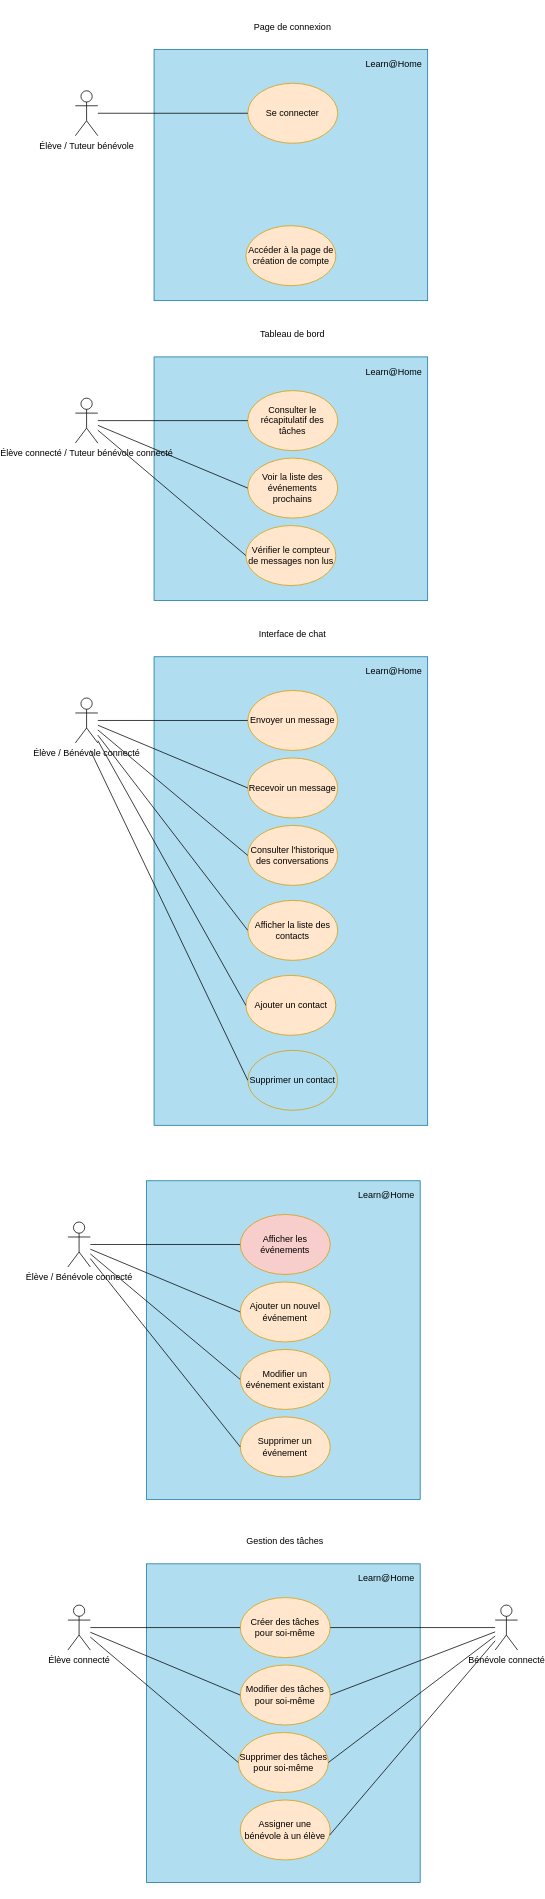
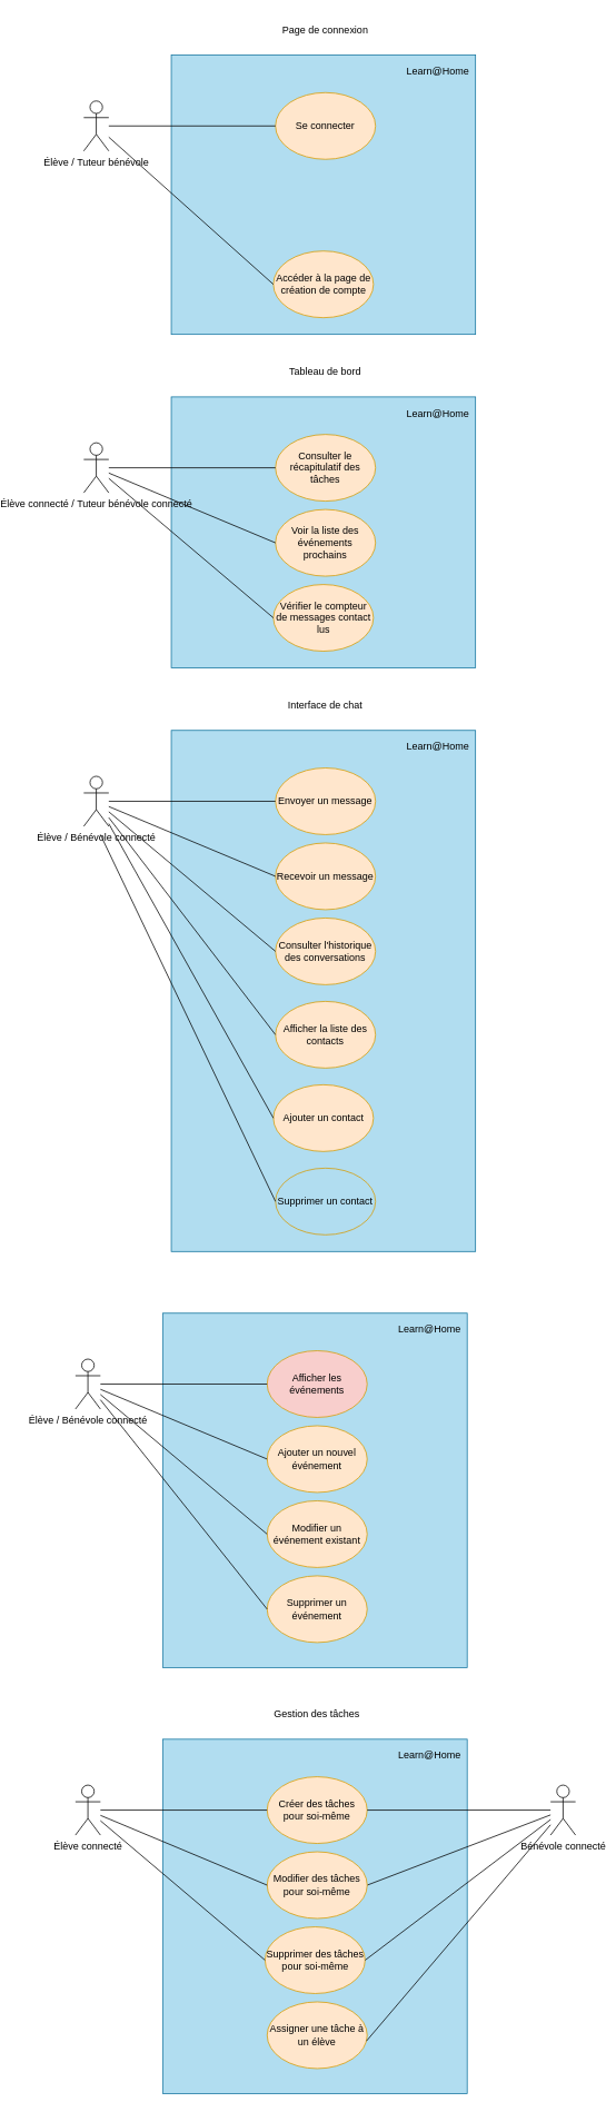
  <mxCell id="0" />
  <mxCell id="1" parent="0" />
  <mxCell id="2" value="" style="rounded=0;whiteSpace=wrap;html=1;fillColor=#b1ddf0;strokeColor=#10739e;fillOpacity=100;noLabel=0;" parent="1" vertex="1"><mxGeometry x="135" y="65" width="365" height="335" as="geometry" /></mxCell>
  <mxCell id="3" value="Élève / Tuteur bénévole" style="shape=umlActor;verticalLabelPosition=bottom;verticalAlign=top;html=1;outlineConnect=0;" parent="1" vertex="1"><mxGeometry x="30" y="120" width="30" height="60" as="geometry" /></mxCell>
  <mxCell id="4" value="Page de connexion" style="text;html=1;strokeColor=none;fillColor=none;align=center;verticalAlign=middle;whiteSpace=wrap;rounded=0;" parent="1" vertex="1"><mxGeometry x="245" y="20" width="150" height="30" as="geometry" /></mxCell>
  <mxCell id="5" value="Se connecter" style="ellipse;whiteSpace=wrap;html=1;fillColor=#ffe6cc;strokeColor=#d79b00;" parent="1" vertex="1"><mxGeometry x="260" y="110" width="120" height="80" as="geometry" /></mxCell>
  <mxCell id="6" value="Accéder à la page de création de compte" style="ellipse;whiteSpace=wrap;html=1;fillColor=#ffe6cc;strokeColor=#d79b00;" parent="1" vertex="1"><mxGeometry x="257.5" y="300" width="120" height="80" as="geometry" /></mxCell>
  <mxCell id="7" value="Learn@Home" style="text;html=1;strokeColor=none;fillColor=none;align=center;verticalAlign=middle;whiteSpace=wrap;rounded=0;" parent="1" vertex="1"><mxGeometry x="410" y="70" width="90" height="30" as="geometry" /></mxCell>
  <mxCell id="8" value="" style="endArrow=none;html=1;rounded=0;exitX=0;exitY=0.5;exitDx=0;exitDy=0;" parent="1" source="5" target="3" edge="1"><mxGeometry width="50" height="50" relative="1" as="geometry"><mxPoint x="310" y="300" as="sourcePoint" /><mxPoint x="100" y="150" as="targetPoint" /></mxGeometry></mxCell>
+ <mxCell id="9" value="" style="endArrow=none;html=1;rounded=0;exitX=0;exitY=0.5;exitDx=0;exitDy=0;" parent="1" source="6" target="3" edge="1"><mxGeometry width="50" height="50" relative="1" as="geometry"><mxPoint x="310" y="300" as="sourcePoint" /><mxPoint x="360" y="250" as="targetPoint" /></mxGeometry></mxCell>
  <mxCell id="10" value="" style="rounded=0;whiteSpace=wrap;html=1;fillColor=#b1ddf0;strokeColor=#10739e;fillOpacity=100;noLabel=0;" parent="1" vertex="1"><mxGeometry x="135" y="475" width="365" height="325" as="geometry" /></mxCell>
  <mxCell id="11" value="Tableau de bord" style="text;html=1;strokeColor=none;fillColor=none;align=center;verticalAlign=middle;whiteSpace=wrap;rounded=0;" parent="1" vertex="1"><mxGeometry x="245" y="430" width="150" height="30" as="geometry" /></mxCell>
  <mxCell id="12" value="Consulter le récapitulatif des tâches" style="ellipse;whiteSpace=wrap;html=1;fillColor=#ffe6cc;strokeColor=#d79b00;" parent="1" vertex="1"><mxGeometry x="260" y="520" width="120" height="80" as="geometry" /></mxCell>
  <mxCell id="13" value="Voir la liste des événements prochains" style="ellipse;whiteSpace=wrap;html=1;fillColor=#ffe6cc;strokeColor=#d79b00;" parent="1" vertex="1"><mxGeometry x="260" y="610" width="120" height="80" as="geometry" /></mxCell>
- <mxCell id="14" value="Vérifier le compteur de messages non lus" style="ellipse;whiteSpace=wrap;html=1;fillColor=#ffe6cc;strokeColor=#d79b00;" parent="1" vertex="1"><mxGeometry x="257.5" y="700" width="120" height="80" as="geometry" /></mxCell>
+ <mxCell id="14" value="Vérifier le compteur de messages contact lus" style="ellipse;whiteSpace=wrap;html=1;fillColor=#ffe6cc;strokeColor=#d79b00;" parent="1" vertex="1"><mxGeometry x="257.5" y="700" width="120" height="80" as="geometry" /></mxCell>
  <mxCell id="15" value="Learn@Home" style="text;html=1;strokeColor=none;fillColor=none;align=center;verticalAlign=middle;whiteSpace=wrap;rounded=0;" parent="1" vertex="1"><mxGeometry x="410" y="480" width="90" height="30" as="geometry" /></mxCell>
  <mxCell id="16" value="" style="endArrow=none;html=1;rounded=0;exitX=0;exitY=0.5;exitDx=0;exitDy=0;" parent="1" source="12" target="19" edge="1"><mxGeometry width="50" height="50" relative="1" as="geometry"><mxPoint x="310" y="710" as="sourcePoint" /><mxPoint x="100" y="560" as="targetPoint" /></mxGeometry></mxCell>
  <mxCell id="17" value="" style="endArrow=none;html=1;rounded=0;entryX=0;entryY=0.5;entryDx=0;entryDy=0;" parent="1" source="19" target="13" edge="1"><mxGeometry width="50" height="50" relative="1" as="geometry"><mxPoint x="310" y="710" as="sourcePoint" /><mxPoint x="360" y="660" as="targetPoint" /></mxGeometry></mxCell>
  <mxCell id="18" value="" style="endArrow=none;html=1;rounded=0;exitX=0;exitY=0.5;exitDx=0;exitDy=0;" parent="1" source="14" target="19" edge="1"><mxGeometry width="50" height="50" relative="1" as="geometry"><mxPoint x="310" y="710" as="sourcePoint" /><mxPoint x="360" y="660" as="targetPoint" /></mxGeometry></mxCell>
  <mxCell id="19" value="&lt;div&gt;Élève connecté / Tuteur bénévole connecté&lt;br&gt;&lt;/div&gt;" style="shape=umlActor;verticalLabelPosition=bottom;verticalAlign=top;html=1;outlineConnect=0;" parent="1" vertex="1"><mxGeometry x="30" y="530" width="30" height="60" as="geometry" /></mxCell>
  <mxCell id="20" value="" style="rounded=0;whiteSpace=wrap;html=1;fillColor=#b1ddf0;strokeColor=#10739e;fillOpacity=100;noLabel=0;" parent="1" vertex="1"><mxGeometry x="135" y="875" width="365" height="625" as="geometry" /></mxCell>
  <mxCell id="21" value="Interface de chat" style="text;html=1;strokeColor=none;fillColor=none;align=center;verticalAlign=middle;whiteSpace=wrap;rounded=0;" parent="1" vertex="1"><mxGeometry x="245" y="830" width="150" height="30" as="geometry" /></mxCell>
  <mxCell id="22" value="Envoyer un message" style="ellipse;whiteSpace=wrap;html=1;fillColor=#ffe6cc;strokeColor=#d79b00;" parent="1" vertex="1"><mxGeometry x="260" y="920" width="120" height="80" as="geometry" /></mxCell>
  <mxCell id="23" value="Recevoir un message" style="ellipse;whiteSpace=wrap;html=1;fillColor=#ffe6cc;strokeColor=#d79b00;" parent="1" vertex="1"><mxGeometry x="260" y="1010" width="120" height="80" as="geometry" /></mxCell>
  <mxCell id="24" value="Consulter l'historique des conversations" style="ellipse;whiteSpace=wrap;html=1;fillColor=#ffe6cc;strokeColor=#d79b00;" parent="1" vertex="1"><mxGeometry x="260" y="1100" width="120" height="80" as="geometry" /></mxCell>
  <mxCell id="25" value="Learn@Home" style="text;html=1;strokeColor=none;fillColor=none;align=center;verticalAlign=middle;whiteSpace=wrap;rounded=0;" parent="1" vertex="1"><mxGeometry x="410" y="880" width="90" height="30" as="geometry" /></mxCell>
  <mxCell id="26" value="" style="endArrow=none;html=1;rounded=0;exitX=0;exitY=0.5;exitDx=0;exitDy=0;" parent="1" source="22" target="29" edge="1"><mxGeometry width="50" height="50" relative="1" as="geometry"><mxPoint x="310" y="1110" as="sourcePoint" /><mxPoint x="100" y="960" as="targetPoint" /></mxGeometry></mxCell>
  <mxCell id="27" value="" style="endArrow=none;html=1;rounded=0;entryX=0;entryY=0.5;entryDx=0;entryDy=0;" parent="1" source="29" target="23" edge="1"><mxGeometry width="50" height="50" relative="1" as="geometry"><mxPoint x="310" y="1110" as="sourcePoint" /><mxPoint x="360" y="1060" as="targetPoint" /></mxGeometry></mxCell>
  <mxCell id="28" value="" style="endArrow=none;html=1;rounded=0;exitX=0;exitY=0.5;exitDx=0;exitDy=0;" parent="1" source="24" target="29" edge="1"><mxGeometry width="50" height="50" relative="1" as="geometry"><mxPoint x="310" y="1110" as="sourcePoint" /><mxPoint x="360" y="1060" as="targetPoint" /></mxGeometry></mxCell>
  <mxCell id="29" value="&lt;div&gt;Élève / Bénévole connecté&lt;br&gt;&lt;/div&gt;" style="shape=umlActor;verticalLabelPosition=bottom;verticalAlign=top;html=1;outlineConnect=0;" parent="1" vertex="1"><mxGeometry x="30" y="930" width="30" height="60" as="geometry" /></mxCell>
  <mxCell id="30" value="Ajouter un contact" style="ellipse;whiteSpace=wrap;html=1;fillColor=#ffe6cc;strokeColor=#d79b00;" parent="1" vertex="1"><mxGeometry x="257.5" y="1300" width="120" height="80" as="geometry" /></mxCell>
  <mxCell id="31" value="" style="endArrow=none;html=1;rounded=0;exitX=0;exitY=0.5;exitDx=0;exitDy=0;" parent="1" source="30" target="29" edge="1"><mxGeometry width="50" height="50" relative="1" as="geometry"><mxPoint x="245" y="1314" as="sourcePoint" /><mxPoint x="45" y="1100" as="targetPoint" /></mxGeometry></mxCell>
  <mxCell id="32" value="Supprimer un contact" style="ellipse;whiteSpace=wrap;html=1;fillColor=#b1ddf0;strokeColor=#d79b00;" parent="1" vertex="1"><mxGeometry x="260" y="1400" width="120" height="80" as="geometry" /></mxCell>
  <mxCell id="33" value="" style="endArrow=none;html=1;rounded=0;exitX=0;exitY=0.5;exitDx=0;exitDy=0;" parent="1" source="32" edge="1"><mxGeometry width="50" height="50" relative="1" as="geometry"><mxPoint x="240" y="1320" as="sourcePoint" /><mxPoint x="50" y="1000" as="targetPoint" /></mxGeometry></mxCell>
  <mxCell id="34" value="" style="rounded=0;whiteSpace=wrap;html=1;fillColor=#b1ddf0;strokeColor=#10739e;fillOpacity=100;noLabel=0;" parent="1" vertex="1"><mxGeometry x="125" y="1574" width="365" height="425" as="geometry" /></mxCell>
  <mxCell id="35" value="Afficher les événements" style="ellipse;whiteSpace=wrap;html=1;fillColor=#f8cecc;strokeColor=#d79b00;" parent="1" vertex="1"><mxGeometry x="250" y="1619" width="120" height="80" as="geometry" /></mxCell>
  <mxCell id="36" value="Ajouter un nouvel événement" style="ellipse;whiteSpace=wrap;html=1;fillColor=#ffe6cc;strokeColor=#d79b00;" parent="1" vertex="1"><mxGeometry x="250" y="1709" width="120" height="80" as="geometry" /></mxCell>
  <mxCell id="37" value="Modifier un événement existant" style="ellipse;whiteSpace=wrap;html=1;fillColor=#ffe6cc;strokeColor=#d79b00;" parent="1" vertex="1"><mxGeometry x="250" y="1799" width="120" height="80" as="geometry" /></mxCell>
  <mxCell id="38" value="Learn@Home" style="text;html=1;strokeColor=none;fillColor=none;align=center;verticalAlign=middle;whiteSpace=wrap;rounded=0;" parent="1" vertex="1"><mxGeometry x="400" y="1579" width="90" height="30" as="geometry" /></mxCell>
  <mxCell id="39" value="" style="endArrow=none;html=1;rounded=0;exitX=0;exitY=0.5;exitDx=0;exitDy=0;" parent="1" source="35" target="42" edge="1"><mxGeometry width="50" height="50" relative="1" as="geometry"><mxPoint x="300" y="1809" as="sourcePoint" /><mxPoint x="90" y="1659" as="targetPoint" /></mxGeometry></mxCell>
  <mxCell id="40" value="" style="endArrow=none;html=1;rounded=0;entryX=0;entryY=0.5;entryDx=0;entryDy=0;" parent="1" source="42" target="36" edge="1"><mxGeometry width="50" height="50" relative="1" as="geometry"><mxPoint x="300" y="1809" as="sourcePoint" /><mxPoint x="350" y="1759" as="targetPoint" /></mxGeometry></mxCell>
  <mxCell id="41" value="" style="endArrow=none;html=1;rounded=0;exitX=0;exitY=0.5;exitDx=0;exitDy=0;" parent="1" source="37" target="42" edge="1"><mxGeometry width="50" height="50" relative="1" as="geometry"><mxPoint x="300" y="1809" as="sourcePoint" /><mxPoint x="350" y="1759" as="targetPoint" /></mxGeometry></mxCell>
  <mxCell id="42" value="&lt;div&gt;Élève / Bénévole connecté&lt;br&gt;&lt;/div&gt;" style="shape=umlActor;verticalLabelPosition=bottom;verticalAlign=top;html=1;outlineConnect=0;" parent="1" vertex="1"><mxGeometry x="20" y="1629" width="30" height="60" as="geometry" /></mxCell>
  <mxCell id="43" value="Supprimer un événement" style="ellipse;whiteSpace=wrap;html=1;fillColor=#ffe6cc;strokeColor=#d79b00;" parent="1" vertex="1"><mxGeometry x="250" y="1889" width="120" height="80" as="geometry" /></mxCell>
  <mxCell id="44" value="" style="endArrow=none;html=1;rounded=0;exitX=0;exitY=0.5;exitDx=0;exitDy=0;" parent="1" source="43" target="42" edge="1"><mxGeometry width="50" height="50" relative="1" as="geometry"><mxPoint x="235" y="2013" as="sourcePoint" /><mxPoint x="35" y="1799" as="targetPoint" /></mxGeometry></mxCell>
  <mxCell id="45" value="" style="rounded=0;whiteSpace=wrap;html=1;fillColor=#b1ddf0;strokeColor=#10739e;fillOpacity=100;noLabel=0;" parent="1" vertex="1"><mxGeometry x="125" y="2085" width="365" height="425" as="geometry" /></mxCell>
  <mxCell id="46" value="Gestion des tâches" style="text;html=1;strokeColor=none;fillColor=none;align=center;verticalAlign=middle;whiteSpace=wrap;rounded=0;" parent="1" vertex="1"><mxGeometry x="235" y="2040" width="150" height="30" as="geometry" /></mxCell>
  <mxCell id="47" value="Créer des tâches pour soi-même" style="ellipse;whiteSpace=wrap;html=1;fillColor=#ffe6cc;strokeColor=#d79b00;" parent="1" vertex="1"><mxGeometry x="250" y="2130" width="120" height="80" as="geometry" /></mxCell>
- <mxCell id="48" value="Assigner une bénévole à un élève" style="ellipse;whiteSpace=wrap;html=1;fillColor=#ffe6cc;strokeColor=#d79b00;" parent="1" vertex="1"><mxGeometry x="250" y="2400" width="120" height="80" as="geometry" /></mxCell>
+ <mxCell id="48" value="Assigner une tâche à un élève" style="ellipse;whiteSpace=wrap;html=1;fillColor=#ffe6cc;strokeColor=#d79b00;" parent="1" vertex="1"><mxGeometry x="250" y="2400" width="120" height="80" as="geometry" /></mxCell>
  <mxCell id="49" value="Learn@Home" style="text;html=1;strokeColor=none;fillColor=none;align=center;verticalAlign=middle;whiteSpace=wrap;rounded=0;" parent="1" vertex="1"><mxGeometry x="400" y="2090" width="90" height="30" as="geometry" /></mxCell>
  <mxCell id="50" value="" style="endArrow=none;html=1;rounded=0;exitX=0;exitY=0.5;exitDx=0;exitDy=0;" parent="1" source="47" target="52" edge="1"><mxGeometry width="50" height="50" relative="1" as="geometry"><mxPoint x="300" y="2320" as="sourcePoint" /><mxPoint x="90" y="2170" as="targetPoint" /></mxGeometry></mxCell>
  <mxCell id="51" value="" style="endArrow=none;html=1;rounded=0;entryX=1;entryY=0.5;entryDx=0;entryDy=0;" parent="1" source="53" target="55" edge="1"><mxGeometry width="50" height="50" relative="1" as="geometry"><mxPoint x="90" y="2300" as="sourcePoint" /><mxPoint x="350" y="2270" as="targetPoint" /></mxGeometry></mxCell>
  <mxCell id="52" value="&lt;div&gt;Élève connecté&lt;br&gt;&lt;/div&gt;" style="shape=umlActor;verticalLabelPosition=bottom;verticalAlign=top;html=1;outlineConnect=0;" parent="1" vertex="1"><mxGeometry x="20" y="2140" width="30" height="60" as="geometry" /></mxCell>
  <mxCell id="53" value="&lt;div&gt;Bénévole connecté&lt;br&gt;&lt;/div&gt;" style="shape=umlActor;verticalLabelPosition=bottom;verticalAlign=top;html=1;outlineConnect=0;" parent="1" vertex="1"><mxGeometry x="590" y="2140" width="30" height="60" as="geometry" /></mxCell>
  <mxCell id="54" value="" style="endArrow=none;html=1;rounded=0;entryX=1;entryY=0.5;entryDx=0;entryDy=0;" parent="1" source="53" target="47" edge="1"><mxGeometry width="50" height="50" relative="1" as="geometry"><mxPoint x="60" y="2289" as="sourcePoint" /><mxPoint x="260" y="2270" as="targetPoint" /></mxGeometry></mxCell>
  <mxCell id="55" value="Modifier des tâches pour soi-même" style="ellipse;whiteSpace=wrap;html=1;fillColor=#ffe6cc;strokeColor=#d79b00;" parent="1" vertex="1"><mxGeometry x="250" y="2220" width="120" height="80" as="geometry" /></mxCell>
  <mxCell id="56" value="Supprimer des tâches pour soi-même" style="ellipse;whiteSpace=wrap;html=1;fillColor=#ffe6cc;strokeColor=#d79b00;" parent="1" vertex="1"><mxGeometry x="247.5" y="2310" width="120" height="80" as="geometry" /></mxCell>
  <mxCell id="57" value="" style="endArrow=none;html=1;rounded=0;exitX=0;exitY=0.5;exitDx=0;exitDy=0;" parent="1" source="55" target="52" edge="1"><mxGeometry width="50" height="50" relative="1" as="geometry"><mxPoint x="260" y="2180" as="sourcePoint" /><mxPoint x="60" y="2180" as="targetPoint" /></mxGeometry></mxCell>
  <mxCell id="58" value="" style="endArrow=none;html=1;rounded=0;exitX=0;exitY=0.5;exitDx=0;exitDy=0;" parent="1" source="56" target="52" edge="1"><mxGeometry width="50" height="50" relative="1" as="geometry"><mxPoint x="260" y="2270" as="sourcePoint" /><mxPoint x="60" y="2186" as="targetPoint" /></mxGeometry></mxCell>
  <mxCell id="59" value="" style="endArrow=none;html=1;rounded=0;entryX=1;entryY=0.5;entryDx=0;entryDy=0;" parent="1" source="53" target="56" edge="1"><mxGeometry width="50" height="50" relative="1" as="geometry"><mxPoint x="600" y="2186" as="sourcePoint" /><mxPoint x="380" y="2270" as="targetPoint" /></mxGeometry></mxCell>
  <mxCell id="60" value="" style="endArrow=none;html=1;rounded=0;entryX=0.992;entryY=0.588;entryDx=0;entryDy=0;entryPerimeter=0;" parent="1" source="53" target="48" edge="1"><mxGeometry width="50" height="50" relative="1" as="geometry"><mxPoint x="620" y="2270" as="sourcePoint" /><mxPoint x="398" y="2439" as="targetPoint" /></mxGeometry></mxCell>
  <mxCell id="61" value="Afficher la liste des contacts" style="ellipse;whiteSpace=wrap;html=1;fillColor=#ffe6cc;strokeColor=#d79b00;" parent="1" vertex="1"><mxGeometry x="260" y="1200" width="120" height="80" as="geometry" /></mxCell>
  <mxCell id="62" value="" style="endArrow=none;html=1;rounded=0;exitX=0;exitY=0.5;exitDx=0;exitDy=0;" parent="1" source="61" target="29" edge="1"><mxGeometry width="50" height="50" relative="1" as="geometry"><mxPoint x="268" y="1350" as="sourcePoint" /><mxPoint x="70" y="997" as="targetPoint" /></mxGeometry></mxCell>
